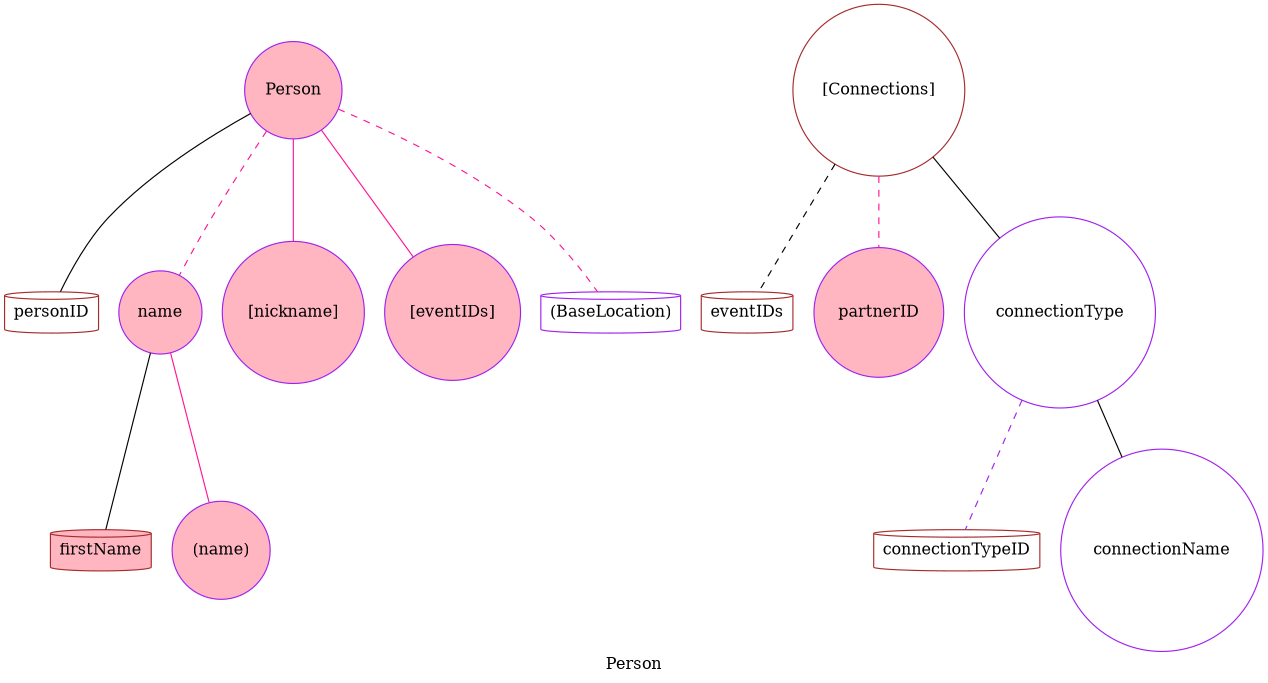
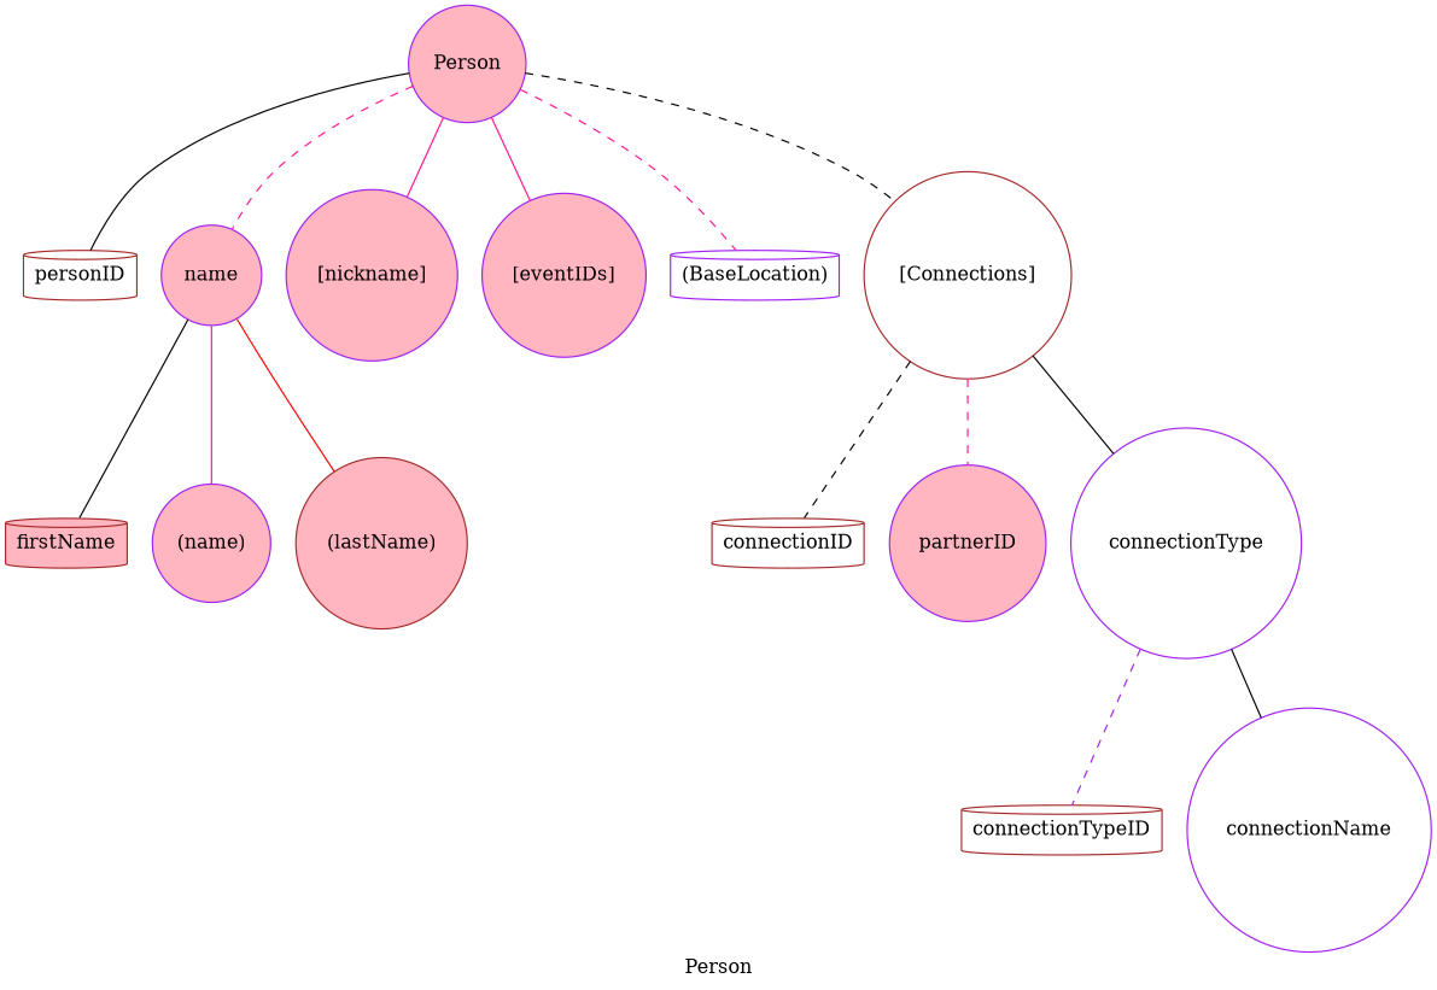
  strict graph {
    label=Person
    node [color=purple fillcolor=lightpink shape=circle style=filled]
    edge [color=black style=solid]
    personID [color=brown fillcolor=white shape=cylinder]
    Person
    name
    "[nickname]"
    "[eventIDs]"
    "(BaseLocation)" [fillcolor=white shape=cylinder]
    "[Connections]" [color=brown fillcolor=white]
    firstName [color=brown shape=cylinder]
    n9 [label="(name)"]
-   connectionID [color=brown fillcolor=white shape=cylinder label=eventIDs]
+   "(lastName)" [color=brown]
+   connectionID [color=brown fillcolor=white shape=cylinder]
    partnerID
    connectionType [fillcolor=white]
    connectionTypeID [color=brown fillcolor=white shape=cylinder]
    connectionName [fillcolor=white]
    Person -- personID
    Person -- name [color=deeppink style=dashed]
    Person -- "[nickname]" [color=deeppink]
    Person -- "[eventIDs]" [color=deeppink]
    Person -- "(BaseLocation)" [color=deeppink style=dashed]
+   Person -- "[Connections]" [style=dashed]
    name -- firstName
    name -- n9 [color=deeppink]
+   name -- "(lastName)" [color=red]
    "[Connections]" -- connectionID [style=dashed]
    "[Connections]" -- partnerID [color=deeppink style=dashed]
    "[Connections]" -- connectionType
    connectionType -- connectionTypeID [color=purple style=dashed]
    connectionType -- connectionName
  }
